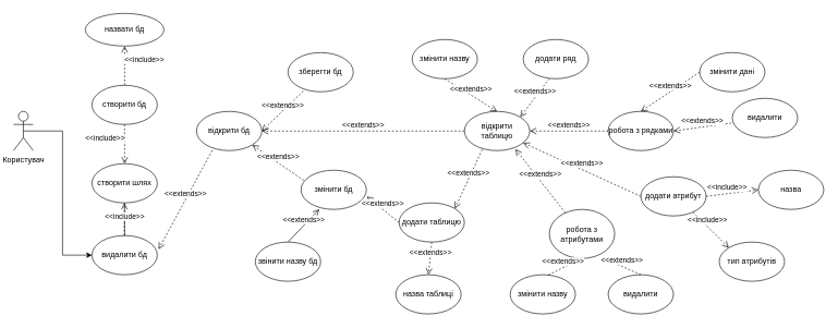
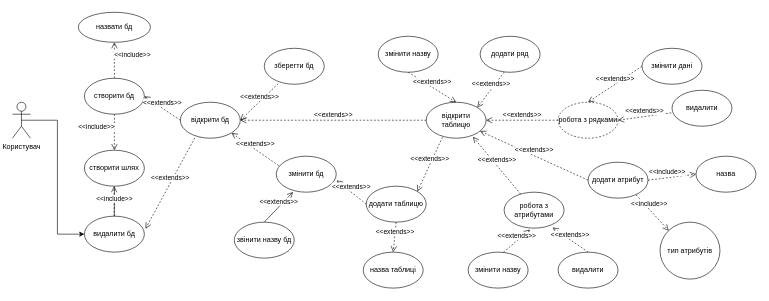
  <mxCell id="0" />
  <mxCell id="1" parent="0" />
  <mxCell id="2" style="edgeStyle=orthogonalEdgeStyle;rounded=0;orthogonalLoop=1;jettySize=auto;html=1;exitX=0.5;exitY=0.5;exitDx=0;exitDy=0;exitPerimeter=0;entryX=0;entryY=0.5;entryDx=0;entryDy=0;" edge="1" parent="1" source="3" target="9"><mxGeometry relative="1" as="geometry" /></mxCell>
  <mxCell id="3" value="Користувач" style="shape=umlActor;verticalLabelPosition=bottom;verticalAlign=top;html=1;outlineConnect=0;" vertex="1" parent="1"><mxGeometry x="20" y="170" width="30" height="60" as="geometry" /></mxCell>
  <mxCell id="4" value="створити бд" style="ellipse;whiteSpace=wrap;html=1;" vertex="1" parent="1"><mxGeometry x="140" y="130" width="100" height="60" as="geometry" /></mxCell>
  <mxCell id="5" value="назвати бд" style="ellipse;whiteSpace=wrap;html=1;" vertex="1" parent="1"><mxGeometry x="129.83" y="20" width="120.33" height="50" as="geometry" /></mxCell>
  <mxCell id="6" value="&amp;lt;&amp;lt;include&amp;gt;&amp;gt;" style="html=1;verticalAlign=bottom;endArrow=open;dashed=1;endSize=8;rounded=0;exitX=0.5;exitY=0;exitDx=0;exitDy=0;entryX=0.5;entryY=1;entryDx=0;entryDy=0;" edge="1" parent="1" source="4" target="5"><mxGeometry x="-0.006" y="-30" relative="1" as="geometry"><mxPoint x="180" y="120" as="sourcePoint" /><mxPoint x="100" y="120" as="targetPoint" /><mxPoint as="offset" /></mxGeometry></mxCell>
  <mxCell id="7" value="" style="edgeStyle=orthogonalEdgeStyle;rounded=0;orthogonalLoop=1;jettySize=auto;html=1;" edge="1" parent="1" source="8"><mxGeometry relative="1" as="geometry"><mxPoint x="190" y="390" as="targetPoint" /></mxGeometry></mxCell>
  <mxCell id="8" value="cтворити шлях" style="ellipse;whiteSpace=wrap;html=1;" vertex="1" parent="1"><mxGeometry x="140" y="250" width="100" height="60" as="geometry" /></mxCell>
  <mxCell id="9" value="видалити бд" style="ellipse;whiteSpace=wrap;html=1;" vertex="1" parent="1"><mxGeometry x="140" y="360" width="100" height="60" as="geometry" /></mxCell>
  <mxCell id="10" value="&amp;lt;&amp;lt;include&amp;gt;&amp;gt;" style="html=1;verticalAlign=bottom;endArrow=open;dashed=1;endSize=8;rounded=0;exitX=0.5;exitY=0;exitDx=0;exitDy=0;" edge="1" parent="1"><mxGeometry x="-0.2" relative="1" as="geometry"><mxPoint x="189.58" y="360" as="sourcePoint" /><mxPoint x="189.58" y="310" as="targetPoint" /><mxPoint as="offset" /></mxGeometry></mxCell>
  <mxCell id="11" value="&amp;lt;&amp;lt;include&amp;gt;&amp;gt;" style="html=1;verticalAlign=bottom;endArrow=open;dashed=1;endSize=8;rounded=0;exitX=0.5;exitY=1;exitDx=0;exitDy=0;entryX=0.5;entryY=0;entryDx=0;entryDy=0;" edge="1" parent="1" source="4" target="8"><mxGeometry x="-0.006" y="-30" relative="1" as="geometry"><mxPoint x="240" y="240" as="sourcePoint" /><mxPoint x="239.995" y="180" as="targetPoint" /><mxPoint as="offset" /></mxGeometry></mxCell>
  <mxCell id="12" value="відкрити бд" style="ellipse;whiteSpace=wrap;html=1;" vertex="1" parent="1"><mxGeometry x="300" y="170" width="100" height="60" as="geometry" /></mxCell>
  <mxCell id="13" value="зберегти бд" style="ellipse;whiteSpace=wrap;html=1;" vertex="1" parent="1"><mxGeometry x="440" y="80" width="100" height="60" as="geometry" /></mxCell>
  <mxCell id="14" value="змінити бд" style="ellipse;whiteSpace=wrap;html=1;" vertex="1" parent="1"><mxGeometry x="460" y="260" width="100" height="60" as="geometry" /></mxCell>
+ <mxCell id="15" value="&amp;lt;&amp;lt;extends&amp;gt;&amp;gt;" style="html=1;verticalAlign=bottom;endArrow=open;dashed=1;endSize=8;rounded=0;exitX=0;exitY=0.5;exitDx=0;exitDy=0;entryX=1;entryY=0.5;entryDx=0;entryDy=0;" edge="1" parent="1" source="12" target="4"><mxGeometry relative="1" as="geometry"><mxPoint x="270" y="140" as="sourcePoint" /><mxPoint x="270" y="200" as="targetPoint" /><mxPoint as="offset" /></mxGeometry></mxCell>
  <mxCell id="16" value="&amp;lt;&amp;lt;extends&amp;gt;&amp;gt;" style="html=1;verticalAlign=bottom;endArrow=open;dashed=1;endSize=8;rounded=0;exitX=0.24;exitY=0.994;exitDx=0;exitDy=0;entryX=1.02;entryY=0.35;entryDx=0;entryDy=0;exitPerimeter=0;entryPerimeter=0;" edge="1" parent="1" source="12" target="9"><mxGeometry relative="1" as="geometry"><mxPoint x="290" y="370" as="sourcePoint" /><mxPoint x="230" y="330" as="targetPoint" /><mxPoint as="offset" /></mxGeometry></mxCell>
  <mxCell id="17" value="&amp;lt;&amp;lt;extends&amp;gt;&amp;gt;" style="html=1;verticalAlign=bottom;endArrow=open;dashed=1;endSize=8;rounded=0;exitX=0.233;exitY=0.983;exitDx=0;exitDy=0;entryX=1;entryY=0.5;entryDx=0;entryDy=0;exitPerimeter=0;" edge="1" parent="1" source="13" target="12"><mxGeometry relative="1" as="geometry"><mxPoint x="460" y="160" as="sourcePoint" /><mxPoint x="400" y="120" as="targetPoint" /><mxPoint as="offset" /></mxGeometry></mxCell>
  <mxCell id="18" value="&amp;lt;&amp;lt;extends&amp;gt;&amp;gt;" style="html=1;verticalAlign=bottom;endArrow=open;dashed=1;endSize=8;rounded=0;exitX=0.04;exitY=0.261;exitDx=0;exitDy=0;entryX=1;entryY=1;entryDx=0;entryDy=0;exitPerimeter=0;" edge="1" parent="1" source="14" target="12"><mxGeometry relative="1" as="geometry"><mxPoint x="460" y="270" as="sourcePoint" /><mxPoint x="400" y="230" as="targetPoint" /><mxPoint as="offset" /></mxGeometry></mxCell>
  <mxCell id="19" value="додати таблицю" style="ellipse;whiteSpace=wrap;html=1;" vertex="1" parent="1"><mxGeometry x="610" y="310" width="100" height="60" as="geometry" /></mxCell>
  <mxCell id="20" value="відкрити таблицю" style="ellipse;whiteSpace=wrap;html=1;" vertex="1" parent="1"><mxGeometry x="710" y="170" width="100" height="60" as="geometry" /></mxCell>
  <mxCell id="21" value="&amp;lt;&amp;lt;extends&amp;gt;&amp;gt;" style="html=1;verticalAlign=bottom;endArrow=open;dashed=1;endSize=8;rounded=0;exitX=0;exitY=0.5;exitDx=0;exitDy=0;" edge="1" parent="1" source="20"><mxGeometry relative="1" as="geometry"><mxPoint x="570" y="200" as="sourcePoint" /><mxPoint x="400" y="200" as="targetPoint" /><mxPoint as="offset" /></mxGeometry></mxCell>
  <mxCell id="22" value="&amp;lt;&amp;lt;extends&amp;gt;&amp;gt;" style="html=1;verticalAlign=bottom;endArrow=open;dashed=1;endSize=8;rounded=0;exitX=0.273;exitY=0.972;exitDx=0;exitDy=0;entryX=1;entryY=0;entryDx=0;entryDy=0;exitPerimeter=0;" edge="1" parent="1" source="20" target="19"><mxGeometry relative="1" as="geometry"><mxPoint x="690" y="240" as="sourcePoint" /><mxPoint x="626.7" y="301.02" as="targetPoint" /><mxPoint as="offset" /></mxGeometry></mxCell>
  <mxCell id="23" value="&amp;lt;&amp;lt;extends&amp;gt;&amp;gt;" style="html=1;verticalAlign=bottom;endArrow=open;dashed=1;endSize=8;rounded=0;exitX=0;exitY=0.5;exitDx=0;exitDy=0;entryX=1.007;entryY=0.672;entryDx=0;entryDy=0;entryPerimeter=0;" edge="1" parent="1" source="19" target="14"><mxGeometry relative="1" as="geometry"><mxPoint x="520" y="390" as="sourcePoint" /><mxPoint x="456.7" y="451.02" as="targetPoint" /><mxPoint as="offset" /></mxGeometry></mxCell>
  <mxCell id="24" value="назва таблиці" style="ellipse;whiteSpace=wrap;html=1;" vertex="1" parent="1"><mxGeometry x="605" y="420" width="100" height="60" as="geometry" /></mxCell>
  <mxCell id="25" value="змінити назву" style="ellipse;whiteSpace=wrap;html=1;" vertex="1" parent="1"><mxGeometry x="630" y="60" width="100" height="60" as="geometry" /></mxCell>
  <mxCell id="26" value="додати ряд" style="ellipse;whiteSpace=wrap;html=1;" vertex="1" parent="1"><mxGeometry x="800" y="60" width="100" height="60" as="geometry" /></mxCell>
  <mxCell id="27" value="звінити назву бд" style="ellipse;whiteSpace=wrap;html=1;" vertex="1" parent="1"><mxGeometry x="390" y="370" width="100" height="60" as="geometry" /></mxCell>
- <mxCell id="28" value="робота з рядками" style="ellipse;whiteSpace=wrap;html=1;" vertex="1" parent="1"><mxGeometry x="930" y="170" width="100" height="60" as="geometry" /></mxCell>
+ <mxCell id="28" value="робота з рядками" style="ellipse;whiteSpace=wrap;html=1;dashed=1;" vertex="1" parent="1"><mxGeometry x="930" y="170" width="100" height="60" as="geometry" /></mxCell>
  <mxCell id="29" value="додати атрибут" style="ellipse;whiteSpace=wrap;html=1;" vertex="1" parent="1"><mxGeometry x="980" y="270" width="100" height="60" as="geometry" /></mxCell>
- <mxCell id="30" value="робота з атрибутами" style="ellipse;whiteSpace=wrap;html=1;" vertex="1" parent="1"><mxGeometry x="840" y="320" width="100" height="75" as="geometry" /></mxCell>
+ <mxCell id="30" value="робота з атрибутами" style="ellipse;whiteSpace=wrap;html=1;" vertex="1" parent="1"><mxGeometry x="840" y="320" width="100" height="60" as="geometry" /></mxCell>
  <mxCell id="31" value="змінити назву" style="ellipse;whiteSpace=wrap;html=1;" vertex="1" parent="1"><mxGeometry x="780" y="420" width="100" height="60" as="geometry" /></mxCell>
  <mxCell id="32" value="видалити" style="ellipse;whiteSpace=wrap;html=1;" vertex="1" parent="1"><mxGeometry x="930" y="420" width="100" height="60" as="geometry" /></mxCell>
  <mxCell id="33" value="&amp;lt;&amp;lt;extends&amp;gt;&amp;gt;" style="html=1;verticalAlign=bottom;endArrow=open;dashed=0;endSize=8;rounded=0;exitX=0.5;exitY=0;exitDx=0;exitDy=0;entryX=0.28;entryY=0.994;entryDx=0;entryDy=0;entryPerimeter=0;" edge="1" parent="1" source="27" target="14"><mxGeometry relative="1" as="geometry"><mxPoint x="420" y="340" as="sourcePoint" /><mxPoint x="370.7" y="300.32" as="targetPoint" /><mxPoint as="offset" /></mxGeometry></mxCell>
  <mxCell id="34" value="&amp;lt;&amp;lt;extends&amp;gt;&amp;gt;" style="html=1;verticalAlign=bottom;endArrow=open;dashed=1;endSize=8;rounded=0;exitX=0.5;exitY=1;exitDx=0;exitDy=0;entryX=0.5;entryY=0;entryDx=0;entryDy=0;" edge="1" parent="1" source="25" target="20"><mxGeometry relative="1" as="geometry"><mxPoint x="680" y="150" as="sourcePoint" /><mxPoint x="630.7" y="110.32" as="targetPoint" /><mxPoint as="offset" /></mxGeometry></mxCell>
  <mxCell id="35" value="&amp;lt;&amp;lt;extends&amp;gt;&amp;gt;" style="html=1;verticalAlign=bottom;endArrow=open;dashed=1;endSize=8;rounded=0;exitX=0.4;exitY=1;exitDx=0;exitDy=0;entryX=1;entryY=0;entryDx=0;entryDy=0;exitPerimeter=0;" edge="1" parent="1" source="26" target="20"><mxGeometry relative="1" as="geometry"><mxPoint x="820" y="110" as="sourcePoint" /><mxPoint x="770.7" y="70.32" as="targetPoint" /><mxPoint as="offset" /></mxGeometry></mxCell>
  <mxCell id="36" value="&amp;lt;&amp;lt;extends&amp;gt;&amp;gt;" style="html=1;verticalAlign=bottom;endArrow=open;dashed=1;endSize=8;rounded=0;exitX=0;exitY=0.5;exitDx=0;exitDy=0;entryX=1;entryY=0.5;entryDx=0;entryDy=0;" edge="1" parent="1" source="28" target="20"><mxGeometry relative="1" as="geometry"><mxPoint x="860" y="210" as="sourcePoint" /><mxPoint x="810.7" y="170.32" as="targetPoint" /><mxPoint as="offset" /></mxGeometry></mxCell>
  <mxCell id="37" value="&amp;lt;&amp;lt;extends&amp;gt;&amp;gt;" style="html=1;verticalAlign=bottom;endArrow=open;dashed=1;endSize=8;rounded=0;exitX=0.5;exitY=1;exitDx=0;exitDy=0;entryX=0.5;entryY=0;entryDx=0;entryDy=0;" edge="1" parent="1" source="19" target="24"><mxGeometry relative="1" as="geometry"><mxPoint x="650" y="400" as="sourcePoint" /><mxPoint x="600.7" y="360.32" as="targetPoint" /><mxPoint as="offset" /></mxGeometry></mxCell>
  <mxCell id="38" value="&amp;lt;&amp;lt;extends&amp;gt;&amp;gt;" style="html=1;verticalAlign=bottom;endArrow=open;dashed=1;endSize=8;rounded=0;entryX=0.78;entryY=0.961;entryDx=0;entryDy=0;entryPerimeter=0;" edge="1" parent="1" source="30" target="20"><mxGeometry relative="1" as="geometry"><mxPoint x="770" y="320" as="sourcePoint" /><mxPoint x="720.7" y="280.32" as="targetPoint" /><mxPoint as="offset" /></mxGeometry></mxCell>
  <mxCell id="39" value="&amp;lt;&amp;lt;extends&amp;gt;&amp;gt;" style="html=1;verticalAlign=bottom;endArrow=open;dashed=1;endSize=8;rounded=0;exitX=0.5;exitY=0;exitDx=0;exitDy=0;entryX=0.807;entryY=0.983;entryDx=0;entryDy=0;entryPerimeter=0;" edge="1" parent="1" source="32" target="30"><mxGeometry relative="1" as="geometry"><mxPoint x="970" y="380" as="sourcePoint" /><mxPoint x="920.7" y="340.32" as="targetPoint" /><mxPoint as="offset" /></mxGeometry></mxCell>
  <mxCell id="40" value="&amp;lt;&amp;lt;extends&amp;gt;&amp;gt;" style="html=1;verticalAlign=bottom;endArrow=open;dashed=1;endSize=8;rounded=0;exitX=0.587;exitY=0.006;exitDx=0;exitDy=0;entryX=0.433;entryY=1.039;entryDx=0;entryDy=0;entryPerimeter=0;exitPerimeter=0;" edge="1" parent="1" source="31" target="30"><mxGeometry relative="1" as="geometry"><mxPoint x="900" y="400" as="sourcePoint" /><mxPoint x="850.7" y="360.32" as="targetPoint" /><mxPoint as="offset" /></mxGeometry></mxCell>
  <mxCell id="41" value="&amp;lt;&amp;lt;extends&amp;gt;&amp;gt;" style="html=1;verticalAlign=bottom;endArrow=open;dashed=1;endSize=8;rounded=0;exitX=0;exitY=0.5;exitDx=0;exitDy=0;" edge="1" parent="1" source="29" target="20"><mxGeometry relative="1" as="geometry"><mxPoint x="940" y="290" as="sourcePoint" /><mxPoint x="890.7" y="250.32" as="targetPoint" /><mxPoint as="offset" /></mxGeometry></mxCell>
  <mxCell id="42" value="змінити дані" style="ellipse;whiteSpace=wrap;html=1;" vertex="1" parent="1"><mxGeometry x="1070" y="80" width="100" height="60" as="geometry" /></mxCell>
  <mxCell id="43" value="видалити" style="ellipse;whiteSpace=wrap;html=1;" vertex="1" parent="1"><mxGeometry x="1120" y="150" width="100" height="60" as="geometry" /></mxCell>
- <mxCell id="44" value="тип атрибутів" style="ellipse;whiteSpace=wrap;html=1;" vertex="1" parent="1"><mxGeometry x="1100" y="370" width="100" height="60" as="geometry" /></mxCell>
+ <mxCell id="44" value="тип атрибутів" style="ellipse;whiteSpace=wrap;html=1;" vertex="1" parent="1"><mxGeometry x="1100" y="370" width="100" height="95" as="geometry" /></mxCell>
  <mxCell id="45" value="назва" style="ellipse;whiteSpace=wrap;html=1;" vertex="1" parent="1"><mxGeometry x="1160" y="260" width="100" height="60" as="geometry" /></mxCell>
  <mxCell id="46" value="&amp;lt;&amp;lt;extends&amp;gt;&amp;gt;" style="html=1;verticalAlign=bottom;endArrow=open;dashed=1;endSize=8;rounded=0;exitX=-0.013;exitY=0.628;exitDx=0;exitDy=0;entryX=1;entryY=0.5;entryDx=0;entryDy=0;exitPerimeter=0;" edge="1" parent="1" source="43" target="28"><mxGeometry relative="1" as="geometry"><mxPoint x="1060" y="190" as="sourcePoint" /><mxPoint x="940" y="190" as="targetPoint" /><mxPoint as="offset" /></mxGeometry></mxCell>
  <mxCell id="47" value="&amp;lt;&amp;lt;extends&amp;gt;&amp;gt;" style="html=1;verticalAlign=bottom;endArrow=open;dashed=1;endSize=8;rounded=0;exitX=0;exitY=0.5;exitDx=0;exitDy=0;entryX=0.5;entryY=0;entryDx=0;entryDy=0;" edge="1" parent="1" source="42" target="28"><mxGeometry relative="1" as="geometry"><mxPoint x="1040" y="140" as="sourcePoint" /><mxPoint x="920" y="140" as="targetPoint" /><mxPoint as="offset" /></mxGeometry></mxCell>
  <mxCell id="48" value="&amp;lt;&amp;lt;include&amp;gt;&amp;gt;" style="html=1;verticalAlign=bottom;endArrow=open;dashed=1;endSize=8;rounded=0;exitX=1;exitY=0.5;exitDx=0;exitDy=0;entryX=0;entryY=0.5;entryDx=0;entryDy=0;" edge="1" parent="1" source="29" target="45"><mxGeometry x="-0.2" relative="1" as="geometry"><mxPoint x="1100" y="360" as="sourcePoint" /><mxPoint x="1100" y="310" as="targetPoint" /><mxPoint as="offset" /></mxGeometry></mxCell>
  <mxCell id="49" value="&amp;lt;&amp;lt;include&amp;gt;&amp;gt;" style="html=1;verticalAlign=bottom;endArrow=open;dashed=1;endSize=8;rounded=0;exitX=0.8;exitY=0.906;exitDx=0;exitDy=0;entryX=0;entryY=0;entryDx=0;entryDy=0;exitPerimeter=0;" edge="1" parent="1" source="29" target="44"><mxGeometry x="-0.2" relative="1" as="geometry"><mxPoint x="1060" y="370" as="sourcePoint" /><mxPoint x="1060" y="320" as="targetPoint" /><mxPoint as="offset" /></mxGeometry></mxCell>
